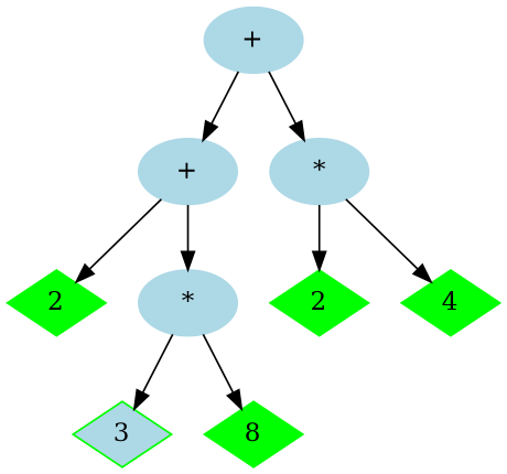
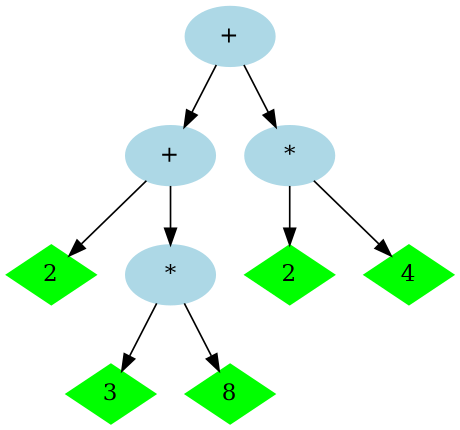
  digraph {
    node [color=green style=filled shape=diamond]
    n1 [color=lightblue label="+" shape=""]
    n2 [color=lightblue label="+" shape=""]
    n3 [color=lightblue label="*" shape=""]
    n4 [label=2]
    n5 [color=lightblue label="*" shape=""]
-   n6 [label=3 fillcolor=lightblue]
+   n6 [label=3]
    n7 [label=8]
    n8 [label=2]
    n9 [label=4]
    n1 -> n2
    n1 -> n3
    n2 -> n4
    n2 -> n5
    n3 -> n8
    n3 -> n9
    n5 -> n6
    n5 -> n7
  }
